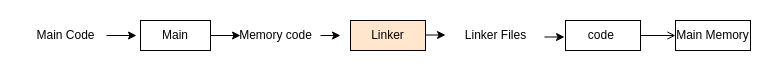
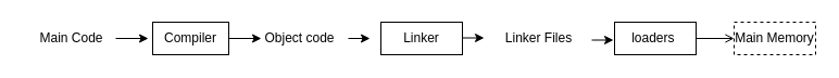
  <mxCell id="0" />
  <mxCell id="1" parent="0" />
  <mxCell id="2" value="" style="edgeStyle=none;html=1;" edge="1" parent="1" source="3"><mxGeometry relative="1" as="geometry"><mxPoint x="240" y="35" as="targetPoint" /></mxGeometry></mxCell>
- <mxCell id="3" value="Main" style="rounded=0;whiteSpace=wrap;html=1;" vertex="1" parent="1"><mxGeometry x="140" y="20" width="70" height="30" as="geometry" /></mxCell>
+ <mxCell id="3" value="Compiler" style="rounded=0;whiteSpace=wrap;html=1;" vertex="1" parent="1"><mxGeometry x="140" y="20" width="70" height="30" as="geometry" /></mxCell>
  <mxCell id="4" value="" style="edgeStyle=none;html=1;" edge="1" parent="1"><mxGeometry relative="1" as="geometry"><mxPoint x="106" y="35" as="sourcePoint" /><mxPoint x="136" y="35" as="targetPoint" /></mxGeometry></mxCell>
  <mxCell id="5" value="Main Code" style="text;html=1;align=center;verticalAlign=middle;resizable=0;points=[];autosize=1;strokeColor=none;fillColor=none;" vertex="1" parent="1"><mxGeometry x="20" y="20" width="90" height="30" as="geometry" /></mxCell>
- <mxCell id="6" value="Linker" style="rounded=0;whiteSpace=wrap;html=1;fillColor=#ffe6cc;" vertex="1" parent="1"><mxGeometry x="350" y="20" width="75" height="30" as="geometry" /></mxCell>
+ <mxCell id="6" value="Linker" style="rounded=0;whiteSpace=wrap;html=1;" vertex="1" parent="1"><mxGeometry x="350" y="20" width="75" height="30" as="geometry" /></mxCell>
  <mxCell id="7" value="" style="edgeStyle=none;html=1;" edge="1" parent="1" source="8"><mxGeometry relative="1" as="geometry"><mxPoint x="340" y="35" as="targetPoint" /></mxGeometry></mxCell>
- <mxCell id="8" value="Memory code" style="text;html=1;align=center;verticalAlign=middle;resizable=0;points=[];autosize=1;strokeColor=none;fillColor=none;" vertex="1" parent="1"><mxGeometry x="230" y="20" width="90" height="30" as="geometry" /></mxCell>
+ <mxCell id="8" value="Object code" style="text;html=1;align=center;verticalAlign=middle;resizable=0;points=[];autosize=1;strokeColor=none;fillColor=none;" vertex="1" parent="1"><mxGeometry x="230" y="20" width="90" height="30" as="geometry" /></mxCell>
  <mxCell id="9" value="Linker Files" style="text;html=1;align=center;verticalAlign=middle;resizable=0;points=[];autosize=1;strokeColor=none;fillColor=none;" vertex="1" parent="1"><mxGeometry x="440" y="20" width="110" height="30" as="geometry" /></mxCell>
  <mxCell id="10" value="" style="edgeStyle=none;html=1;endArrow=open;" edge="1" parent="1" source="11" target="12"><mxGeometry relative="1" as="geometry" /></mxCell>
- <mxCell id="11" value="code&amp;nbsp;" style="rounded=0;whiteSpace=wrap;html=1;" vertex="1" parent="1"><mxGeometry x="565" y="20" width="75" height="30" as="geometry" /></mxCell>
- <mxCell id="12" value="Main Memory" style="rounded=0;whiteSpace=wrap;html=1;" vertex="1" parent="1"><mxGeometry x="675" y="20" width="75" height="30" as="geometry" /></mxCell>
+ <mxCell id="11" value="loaders&amp;nbsp;" style="rounded=0;whiteSpace=wrap;html=1;" vertex="1" parent="1"><mxGeometry x="565" y="20" width="75" height="30" as="geometry" /></mxCell>
+ <mxCell id="12" value="Main Memory" style="rounded=0;whiteSpace=wrap;html=1;dashed=1;" vertex="1" parent="1"><mxGeometry x="675" y="20" width="75" height="30" as="geometry" /></mxCell>
  <mxCell id="13" value="" style="edgeStyle=none;html=1;" edge="1" parent="1"><mxGeometry relative="1" as="geometry"><mxPoint x="425" y="34.5" as="sourcePoint" /><mxPoint x="445" y="34.5" as="targetPoint" /></mxGeometry></mxCell>
  <mxCell id="14" value="" style="edgeStyle=none;html=1;" edge="1" parent="1"><mxGeometry relative="1" as="geometry"><mxPoint x="544" y="36.5" as="sourcePoint" /><mxPoint x="564" y="36.5" as="targetPoint" /></mxGeometry></mxCell>
